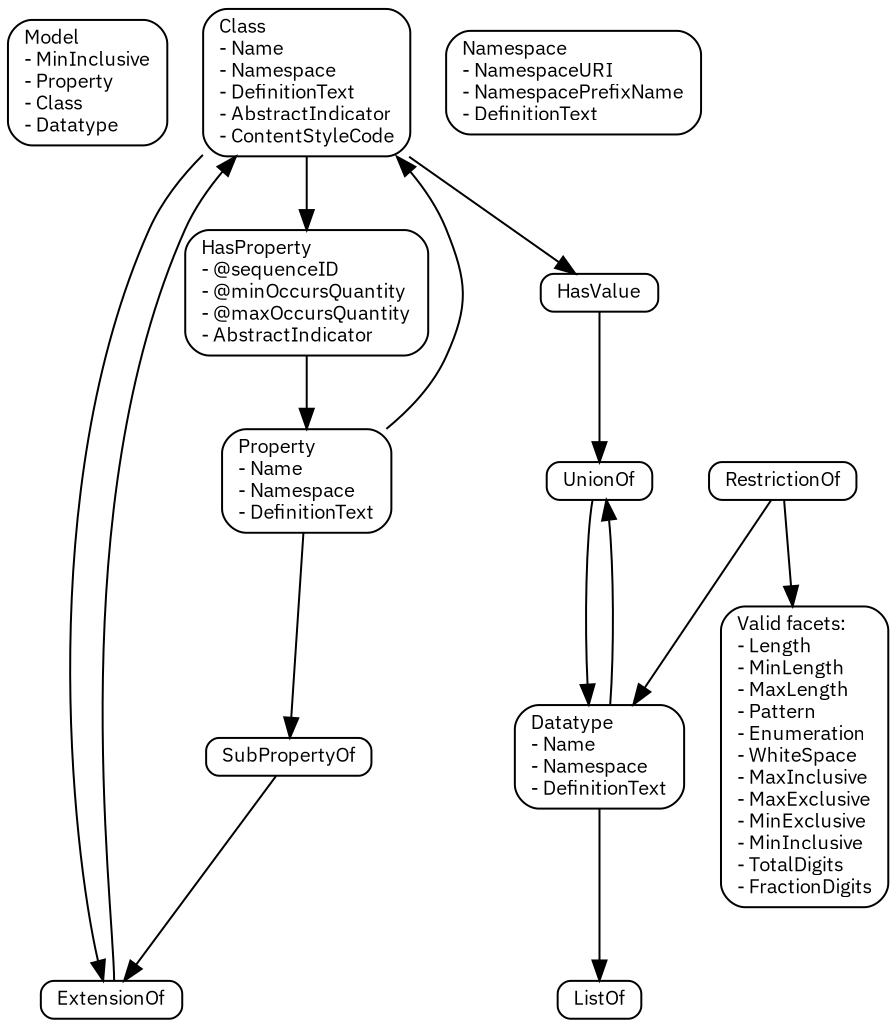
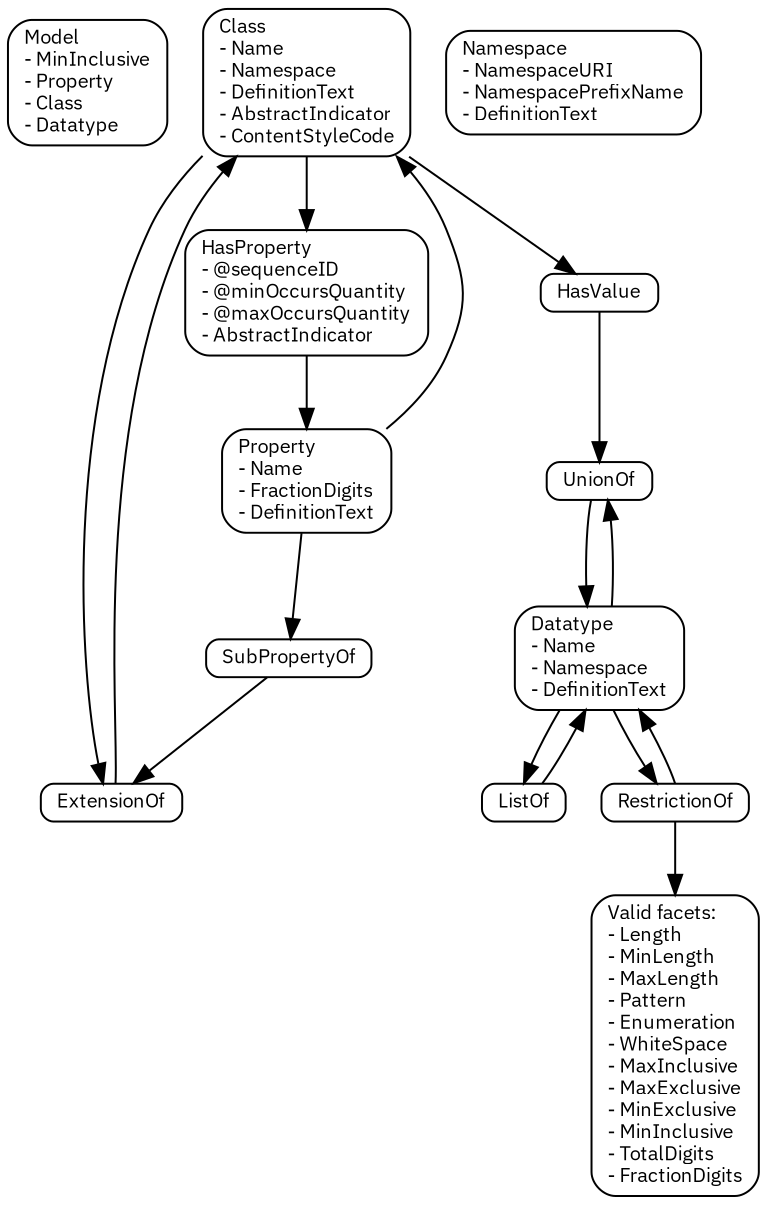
  digraph {
    fontname="IBM Plex Sans"
    rankdir=TB
    node [fontname="IBM Plex Sans" fontsize=10 shape=Mrecord]
    edge [dir=forward fontname="IBM Plex Sans" fontsize=10]
    Model [height=0 label="\N\l- MinInclusive\l- Property\l- Class\l- Datatype\l" width=0]
    Class [height=0 label="\N\l- Name\l- Namespace\l- DefinitionText\l- AbstractIndicator\l- ContentStyleCode" rank=1 width=0]
    Namespace [height=0 label="\N\l- NamespaceURI\l- NamespacePrefixName\l- DefinitionText\l" width=0]
    ExtensionOf [height=0 label="\N\l" width=0]
    HasProperty [height=0 label="\N\l- @sequenceID\l- @minOccursQuantity\l- @maxOccursQuantity\l- AbstractIndicator\l" width=0]
    HasValue [height=0 label="\N\l" width=0]
-   Property [height=0 label="\N\l- Name\l- Namespace\l- DefinitionText\l" width=0]
+   Property [height=0 label="\N\l- Name\l- FractionDigits\l- DefinitionText\l" width=0]
    UnionOf [height=0 label="\N\l" width=0]
    SubPropertyOf [height=0 label="\N\l" width=0]
    Datatype [height=0 label="\N\l- Name\l- Namespace\l- DefinitionText\l" width=0]
    ListOf [height=0 label="\N\l" width=0]
    RestrictionOf [height=0 label="\N\l" width=0]
    n13 [height=0 label="Valid facets:\l- Length\l- MinLength\l- MaxLength\l- Pattern\l- Enumeration\l- WhiteSpace\l- MaxInclusive\l- MaxExclusive\l- MinExclusive\l- MinInclusive\l- TotalDigits\l- FractionDigits\l" width=0]
    subgraph sub_1 {
      rank=same
      Model
      Class
      Namespace
    }
    Class -> ExtensionOf
    Class -> HasProperty
    Class -> HasValue
    ExtensionOf -> Class
    HasProperty -> Property
    HasValue -> UnionOf
    Property -> Class
    Property -> SubPropertyOf
    UnionOf -> Datatype
    SubPropertyOf -> ExtensionOf
    Datatype -> UnionOf
    Datatype -> ListOf
+   Datatype -> RestrictionOf
+   ListOf -> Datatype
    RestrictionOf -> Datatype
    RestrictionOf -> n13
  }
